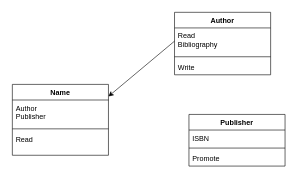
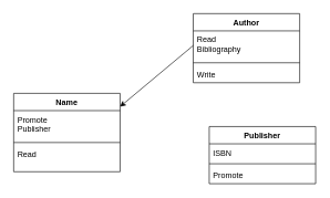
  <mxCell id="0" />
  <mxCell id="1" parent="0" />
  <mxCell id="2" value="Name" style="swimlane;fontStyle=1;align=center;verticalAlign=top;childLayout=stackLayout;horizontal=1;startSize=26;horizontalStack=0;resizeParent=1;resizeParentMax=0;resizeLast=0;collapsible=1;marginBottom=0;" parent="1" vertex="1"><mxGeometry x="20" y="140" width="160" height="118" as="geometry" /></mxCell>
- <mxCell id="3" value="Author&#10;Publisher&#10;&#10;" style="text;strokeColor=none;fillColor=none;align=left;verticalAlign=top;spacingLeft=4;spacingRight=4;overflow=hidden;rotatable=0;points=[[0,0.5],[1,0.5]];portConstraint=eastwest;" parent="2" vertex="1"><mxGeometry y="26" width="160" height="44" as="geometry" /></mxCell>
+ <mxCell id="3" value="Promote&#10;Publisher&#10;&#10;" style="text;strokeColor=none;fillColor=none;align=left;verticalAlign=top;spacingLeft=4;spacingRight=4;overflow=hidden;rotatable=0;points=[[0,0.5],[1,0.5]];portConstraint=eastwest;" parent="2" vertex="1"><mxGeometry y="26" width="160" height="44" as="geometry" /></mxCell>
  <mxCell id="4" value="" style="line;strokeWidth=1;fillColor=none;align=left;verticalAlign=middle;spacingTop=-1;spacingLeft=3;spacingRight=3;rotatable=0;labelPosition=right;points=[];portConstraint=eastwest;" parent="2" vertex="1"><mxGeometry y="70" width="160" height="8" as="geometry" /></mxCell>
  <mxCell id="5" value="Read" style="text;strokeColor=none;fillColor=none;align=left;verticalAlign=top;spacingLeft=4;spacingRight=4;overflow=hidden;rotatable=0;points=[[0,0.5],[1,0.5]];portConstraint=eastwest;" parent="2" vertex="1"><mxGeometry y="78" width="160" height="40" as="geometry" /></mxCell>
  <mxCell id="6" value="Publisher" style="swimlane;fontStyle=1;align=center;verticalAlign=top;childLayout=stackLayout;horizontal=1;startSize=26;horizontalStack=0;resizeParent=1;resizeParentMax=0;resizeLast=0;collapsible=1;marginBottom=0;" parent="1" vertex="1"><mxGeometry x="314" y="190" width="160" height="86" as="geometry" /></mxCell>
  <mxCell id="7" value="ISBN" style="text;strokeColor=none;fillColor=none;align=left;verticalAlign=top;spacingLeft=4;spacingRight=4;overflow=hidden;rotatable=0;points=[[0,0.5],[1,0.5]];portConstraint=eastwest;" parent="6" vertex="1"><mxGeometry y="26" width="160" height="26" as="geometry" /></mxCell>
  <mxCell id="8" value="" style="line;strokeWidth=1;fillColor=none;align=left;verticalAlign=middle;spacingTop=-1;spacingLeft=3;spacingRight=3;rotatable=0;labelPosition=right;points=[];portConstraint=eastwest;" parent="6" vertex="1"><mxGeometry y="52" width="160" height="8" as="geometry" /></mxCell>
  <mxCell id="9" value="Promote" style="text;strokeColor=none;fillColor=none;align=left;verticalAlign=top;spacingLeft=4;spacingRight=4;overflow=hidden;rotatable=0;points=[[0,0.5],[1,0.5]];portConstraint=eastwest;" parent="6" vertex="1"><mxGeometry y="60" width="160" height="26" as="geometry" /></mxCell>
  <mxCell id="10" value="Author" style="swimlane;fontStyle=1;align=center;verticalAlign=top;childLayout=stackLayout;horizontal=1;startSize=26;horizontalStack=0;resizeParent=1;resizeParentMax=0;resizeLast=0;collapsible=1;marginBottom=0;" vertex="1" parent="1"><mxGeometry x="290" y="20" width="160" height="104" as="geometry" /></mxCell>
  <mxCell id="11" value="Read&#10;Bibliography" style="text;strokeColor=none;fillColor=none;align=left;verticalAlign=top;spacingLeft=4;spacingRight=4;overflow=hidden;rotatable=0;points=[[0,0.5],[1,0.5]];portConstraint=eastwest;" vertex="1" parent="10"><mxGeometry y="26" width="160" height="44" as="geometry" /></mxCell>
  <mxCell id="12" value="" style="line;strokeWidth=1;fillColor=none;align=left;verticalAlign=middle;spacingTop=-1;spacingLeft=3;spacingRight=3;rotatable=0;labelPosition=right;points=[];portConstraint=eastwest;" vertex="1" parent="10"><mxGeometry y="70" width="160" height="8" as="geometry" /></mxCell>
  <mxCell id="13" value="Write" style="text;strokeColor=none;fillColor=none;align=left;verticalAlign=top;spacingLeft=4;spacingRight=4;overflow=hidden;rotatable=0;points=[[0,0.5],[1,0.5]];portConstraint=eastwest;" vertex="1" parent="10"><mxGeometry y="78" width="160" height="26" as="geometry" /></mxCell>
  <mxCell id="14" value="" style="endArrow=classic;html=1;exitX=0;exitY=0.5;exitDx=0;exitDy=0;" edge="1" parent="1" source="11"><mxGeometry width="50" height="50" relative="1" as="geometry"><mxPoint x="270" y="50" as="sourcePoint" /><mxPoint x="180" y="160" as="targetPoint" /></mxGeometry></mxCell>
